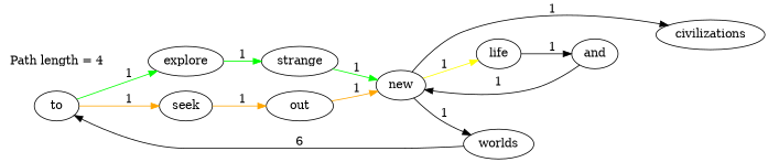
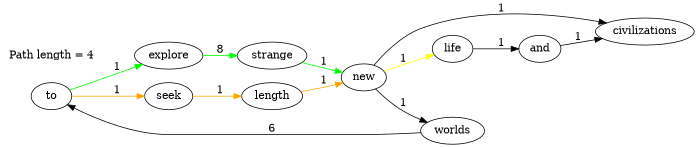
  digraph {
    rankdir=LR
    to [root=true]
    explore
    seek
    strange
-   out
+   out [label=length]
    new
    worlds
    civilizations
    life
    and
    n11 [color=black label="Path length = 4" shape=none]
    to -> explore [color=green label=1]
    to -> seek [color=orange label=1]
-   explore -> strange [color=green label=1]
+   explore -> strange [color=green label=8]
    seek -> out [color=orange label=1]
    strange -> new [color=green label=1]
    out -> new [color=orange label=1]
    new -> worlds [label=1]
    new -> civilizations [label=1]
    new -> life [color=yellow label=1]
    worlds -> to [label=6]
    life -> and [label=1]
-   and -> new [label=1]
+   and -> civilizations [label=1]
  }
